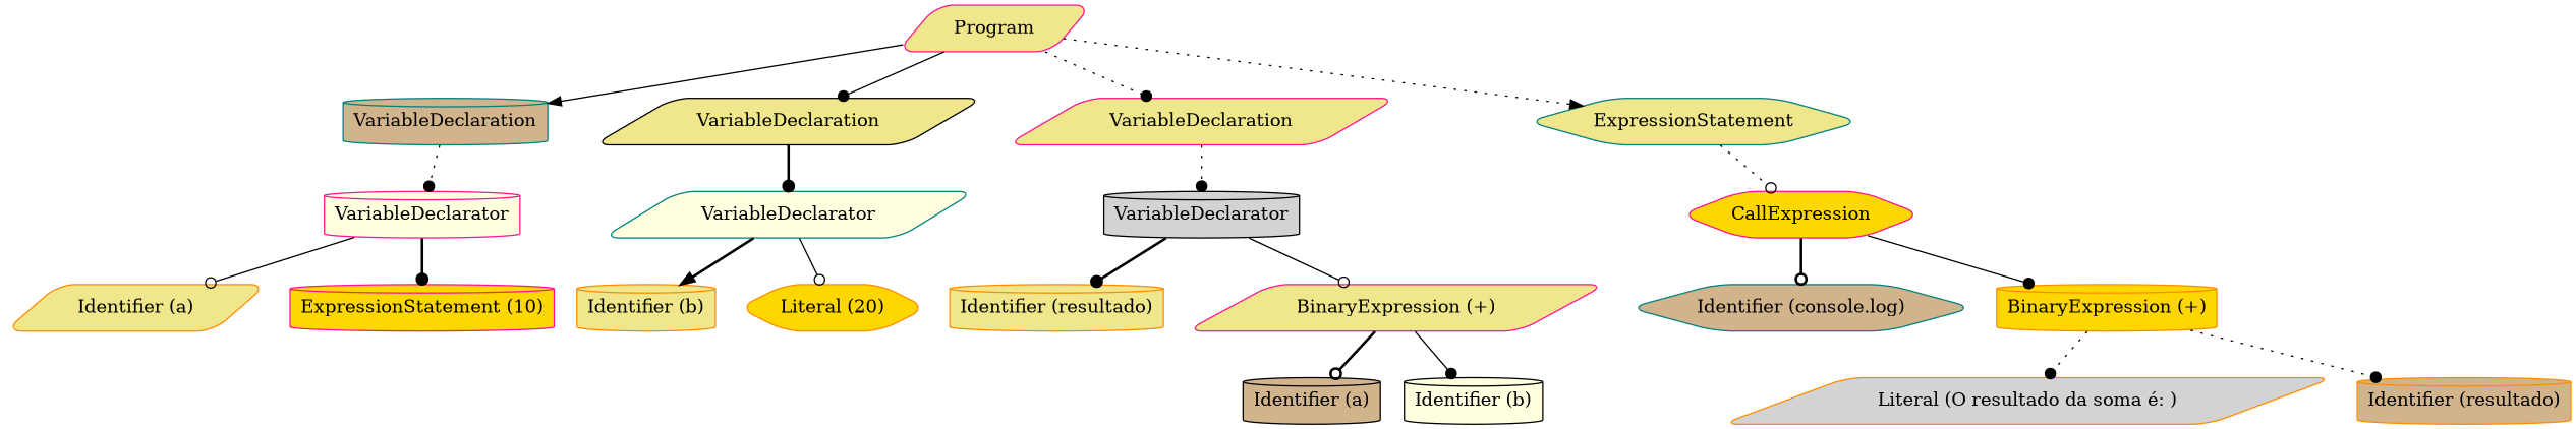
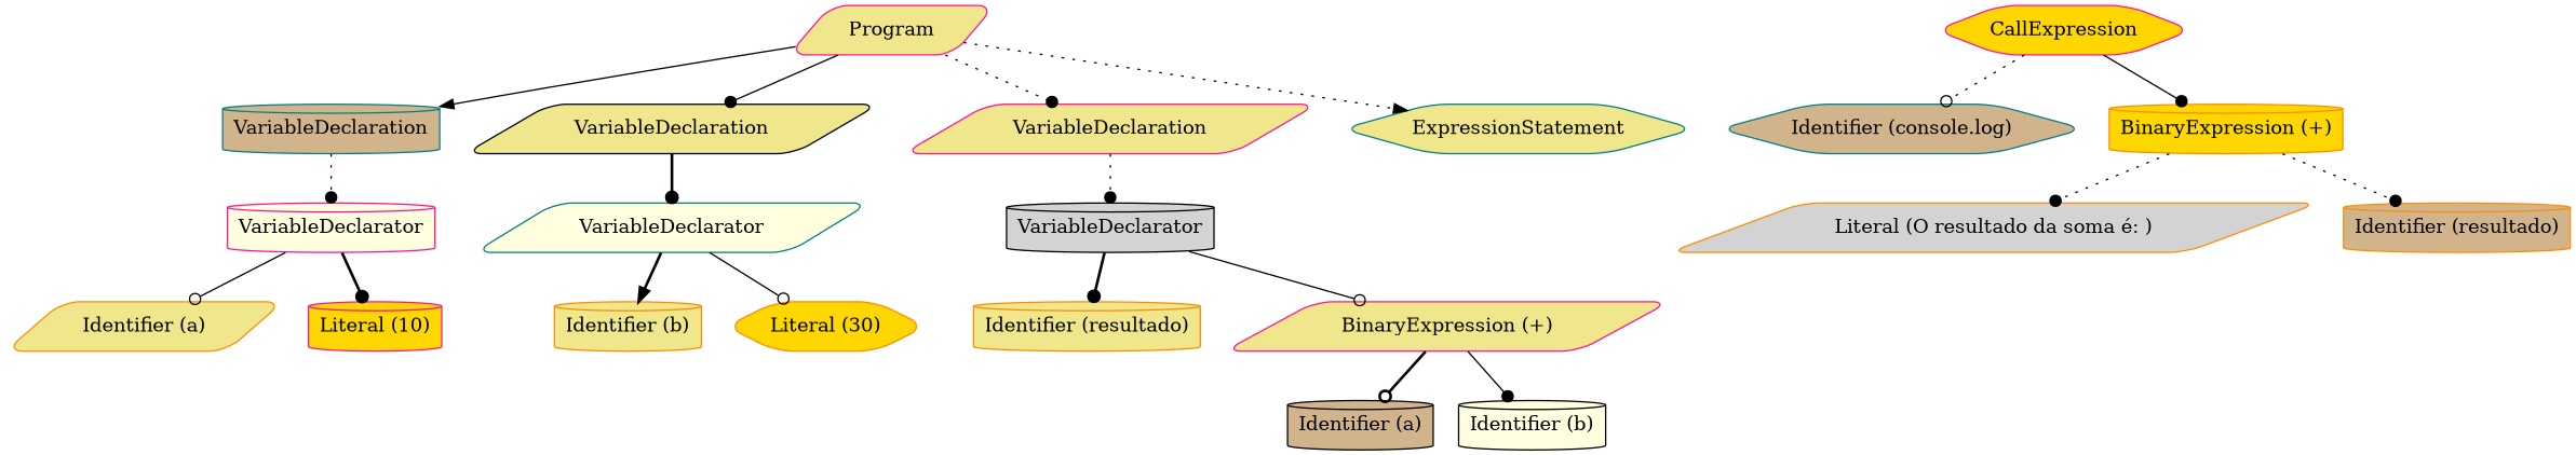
  digraph {
    node [color=darkorange fillcolor=khaki shape=cylinder style="rounded,filled"]
    edge [arrowhead=dot style=dotted]
    n1 [color=deeppink label=Program shape=parallelogram]
    n2 [color=teal fillcolor=tan label=VariableDeclaration]
    n3 [color=black label=VariableDeclaration shape=parallelogram]
    n4 [color=deeppink label=VariableDeclaration shape=parallelogram]
    n5 [color=teal label=ExpressionStatement shape=hexagon]
    n6 [color=deeppink fillcolor=lightyellow label=VariableDeclarator]
    n7 [color=teal fillcolor=lightyellow label=VariableDeclarator shape=parallelogram]
    n8 [color=black fillcolor=lightgrey label=VariableDeclarator]
    n9 [color=deeppink fillcolor=gold label=CallExpression shape=hexagon]
    n10 [label="Identifier (a)" shape=parallelogram]
-   n11 [color=deeppink fillcolor=gold label="ExpressionStatement (10)"]
+   n11 [color=deeppink fillcolor=gold label="Literal (10)"]
    n12 [label="Identifier (b)"]
-   n13 [fillcolor=gold label="Literal (20)" shape=hexagon]
+   n13 [fillcolor=gold label="Literal (30)" shape=hexagon]
    n14 [label="Identifier (resultado)"]
    n15 [color=deeppink label="BinaryExpression (+)" shape=parallelogram]
    n16 [color=black fillcolor=tan label="Identifier (a)"]
    n17 [color=black fillcolor=lightyellow label="Identifier (b)"]
    n18 [color=teal fillcolor=tan label="Identifier (console.log)" shape=hexagon]
    n19 [fillcolor=gold label="BinaryExpression (+)"]
    n20 [fillcolor=lightgrey label="Literal (O resultado da soma é: )" shape=parallelogram]
    n21 [fillcolor=tan label="Identifier (resultado)"]
    n1 -> n2 [arrowhead=normal style=solid]
    n1 -> n3 [style=solid]
    n1 -> n4
    n1 -> n5 [arrowhead=normal]
    n2 -> n6
    n3 -> n7 [style=bold]
    n4 -> n8
-   n5 -> n9 [arrowhead=odot]
    n6 -> n10 [arrowhead=odot style=solid]
    n6 -> n11 [style=bold]
    n7 -> n12 [arrowhead=normal style=bold]
    n7 -> n13 [arrowhead=odot style=solid]
    n8 -> n14 [style=bold]
    n8 -> n15 [arrowhead=odot style=solid]
-   n9 -> n18 [arrowhead=odot style=bold]
+   n9 -> n18 [arrowhead=odot]
    n9 -> n19 [style=solid]
    n15 -> n16 [arrowhead=odot style=bold]
    n15 -> n17 [style=solid]
    n19 -> n20
    n19 -> n21
  }
